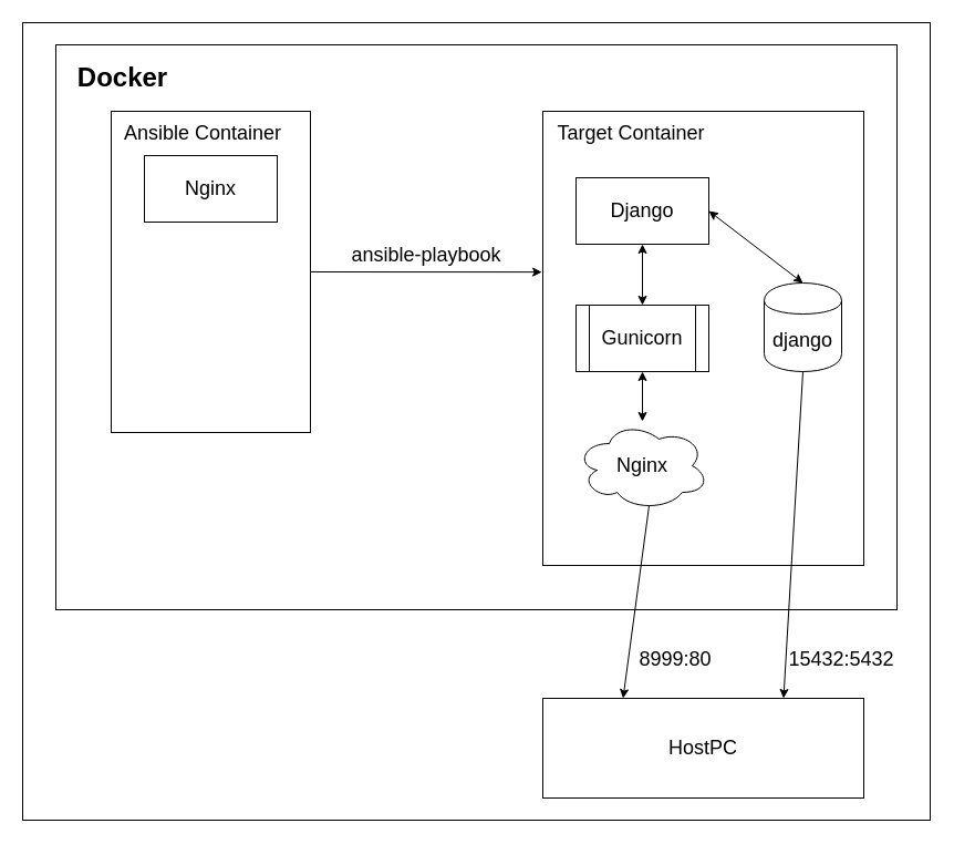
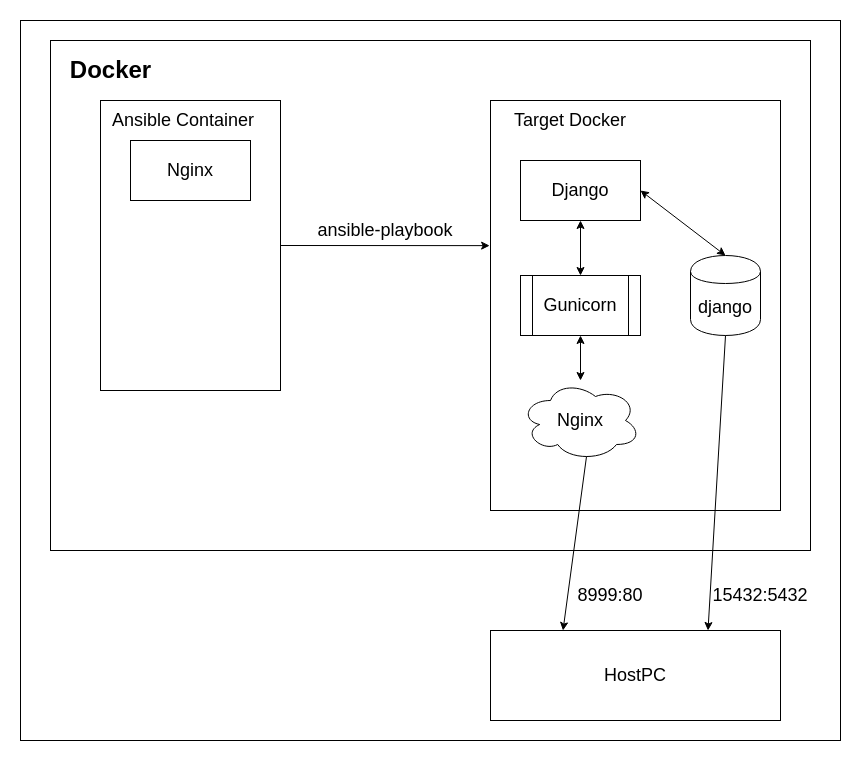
  <mxCell id="0" />
  <mxCell id="1" parent="0" />
  <mxCell id="2" value="" style="whiteSpace=wrap;html=1;" parent="1" vertex="1"><mxGeometry width="820" height="720" as="geometry" x="20" y="20" /></mxCell>
  <mxCell id="3" value="" style="whiteSpace=wrap;html=1;rounded=0;glass=0;fontSize=18;align=center;" parent="1" vertex="1"><mxGeometry x="50" y="40" width="760" height="510" as="geometry" /></mxCell>
  <mxCell id="4" value="" style="whiteSpace=wrap;html=1;rounded=0;glass=0;" parent="1" vertex="1"><mxGeometry x="100" y="100" width="180" height="290" as="geometry" /></mxCell>
  <mxCell id="5" value="Ansible Container" style="text;html=1;strokeColor=none;fillColor=none;align=left;verticalAlign=middle;whiteSpace=wrap;rounded=0;fontSize=18;" parent="1" vertex="1"><mxGeometry x="110" y="105" width="160" height="30" as="geometry" /></mxCell>
  <mxCell id="6" value="Nginx" style="rounded=0;whiteSpace=wrap;html=1;fontSize=18;align=center;" parent="1" vertex="1"><mxGeometry x="130" y="140" width="120" height="60" as="geometry" /></mxCell>
  <mxCell id="7" value="" style="whiteSpace=wrap;html=1;rounded=0;glass=0;fontSize=18;align=center;" parent="1" vertex="1"><mxGeometry x="490" y="100" width="290" height="410" as="geometry" /></mxCell>
- <mxCell id="8" value="Target Container" style="text;html=1;strokeColor=none;fillColor=none;align=center;verticalAlign=middle;whiteSpace=wrap;rounded=0;glass=0;fontSize=18;" parent="1" vertex="1"><mxGeometry x="500" y="110" width="140" height="20" as="geometry" /></mxCell>
+ <mxCell id="8" value="Target Docker" style="text;html=1;strokeColor=none;fillColor=none;align=center;verticalAlign=middle;whiteSpace=wrap;rounded=0;glass=0;fontSize=18;" parent="1" vertex="1"><mxGeometry x="500" y="110" width="140" height="20" as="geometry" /></mxCell>
  <mxCell id="9" value="" style="endArrow=classic;html=1;fontSize=18;exitX=1;exitY=0.5;exitDx=0;exitDy=0;entryX=-0.003;entryY=0.354;entryDx=0;entryDy=0;entryPerimeter=0;" parent="1" source="4" target="7" edge="1"><mxGeometry width="50" height="50" relative="1" as="geometry"><mxPoint x="320" y="250" as="sourcePoint" /><mxPoint x="480" y="250" as="targetPoint" /></mxGeometry></mxCell>
  <mxCell id="10" value="Docker" style="text;strokeColor=none;fillColor=none;html=1;fontSize=24;fontStyle=1;verticalAlign=middle;align=center;rounded=0;glass=0;" parent="1" vertex="1"><mxGeometry x="60" y="50" width="100" height="40" as="geometry" /></mxCell>
  <mxCell id="11" value="django" style="shape=cylinder;whiteSpace=wrap;html=1;boundedLbl=1;backgroundOutline=1;rounded=0;glass=0;fontSize=18;align=center;" parent="1" vertex="1"><mxGeometry x="690" y="255" width="70" height="80" as="geometry" /></mxCell>
  <mxCell id="12" value="ansible-playbook" style="text;html=1;strokeColor=none;fillColor=none;align=center;verticalAlign=middle;whiteSpace=wrap;rounded=0;glass=0;fontSize=18;" parent="1" vertex="1"><mxGeometry x="310" y="220" width="150" height="20" as="geometry" /></mxCell>
  <mxCell id="13" value="Nginx" style="ellipse;shape=cloud;whiteSpace=wrap;html=1;rounded=0;glass=0;fontSize=18;align=center;" parent="1" vertex="1"><mxGeometry x="520" y="380" width="120" height="80" as="geometry" /></mxCell>
  <mxCell id="14" value="Gunicorn" style="shape=process;whiteSpace=wrap;html=1;backgroundOutline=1;rounded=0;glass=0;fontSize=18;align=center;" parent="1" vertex="1"><mxGeometry x="520" y="275" width="120" height="60" as="geometry" /></mxCell>
  <mxCell id="15" value="HostPC" style="whiteSpace=wrap;html=1;rounded=0;glass=0;fontSize=18;align=center;" parent="1" vertex="1"><mxGeometry x="490" y="630" width="290" height="90" as="geometry" /></mxCell>
  <mxCell id="16" value="" style="endArrow=classic;html=1;fontSize=18;exitX=0.55;exitY=0.95;exitDx=0;exitDy=0;exitPerimeter=0;entryX=0.25;entryY=0;entryDx=0;entryDy=0;" parent="1" source="13" target="15" edge="1"><mxGeometry width="50" height="50" relative="1" as="geometry"><mxPoint x="480" y="460" as="sourcePoint" /><mxPoint x="530" y="410" as="targetPoint" /></mxGeometry></mxCell>
  <mxCell id="17" value="" style="endArrow=classic;html=1;fontSize=18;exitX=0.5;exitY=1;exitDx=0;exitDy=0;entryX=0.75;entryY=0;entryDx=0;entryDy=0;" parent="1" source="11" target="15" edge="1"><mxGeometry width="50" height="50" relative="1" as="geometry"><mxPoint x="480" y="460" as="sourcePoint" /><mxPoint x="530" y="410" as="targetPoint" /></mxGeometry></mxCell>
  <mxCell id="18" value="8999:80" style="text;html=1;strokeColor=none;fillColor=none;align=center;verticalAlign=middle;whiteSpace=wrap;rounded=0;glass=0;fontSize=18;" parent="1" vertex="1"><mxGeometry x="570" y="585" width="80" height="20" as="geometry" /></mxCell>
  <mxCell id="19" value="15432:5432" style="text;html=1;strokeColor=none;fillColor=none;align=center;verticalAlign=middle;whiteSpace=wrap;rounded=0;glass=0;fontSize=18;" parent="1" vertex="1"><mxGeometry x="710" y="585" width="100" height="20" as="geometry" /></mxCell>
  <mxCell id="20" value="&lt;font style=&quot;font-size: 18px&quot;&gt;Django&lt;/font&gt;" style="rounded=0;whiteSpace=wrap;html=1;" parent="1" vertex="1"><mxGeometry x="520" y="160" width="120" height="60" as="geometry" /></mxCell>
  <mxCell id="21" value="" style="endArrow=classic;startArrow=classic;html=1;exitX=0.5;exitY=0;exitDx=0;exitDy=0;entryX=0.5;entryY=1;entryDx=0;entryDy=0;" parent="1" source="14" target="20" edge="1"><mxGeometry width="50" height="50" relative="1" as="geometry"><mxPoint x="530" y="270" as="sourcePoint" /><mxPoint x="580" y="220" as="targetPoint" /></mxGeometry></mxCell>
  <mxCell id="22" value="" style="endArrow=classic;startArrow=classic;html=1;entryX=0.5;entryY=1;entryDx=0;entryDy=0;" parent="1" source="13" target="14" edge="1"><mxGeometry width="50" height="50" relative="1" as="geometry"><mxPoint x="410" y="480" as="sourcePoint" /><mxPoint x="460" y="430" as="targetPoint" /></mxGeometry></mxCell>
  <mxCell id="23" value="" style="endArrow=classic;startArrow=classic;html=1;entryX=0.5;entryY=0;entryDx=0;entryDy=0;exitX=1;exitY=0.5;exitDx=0;exitDy=0;" parent="1" source="20" target="11" edge="1"><mxGeometry width="50" height="50" relative="1" as="geometry"><mxPoint x="410" y="560" as="sourcePoint" /><mxPoint x="460" y="510" as="targetPoint" /></mxGeometry></mxCell>
